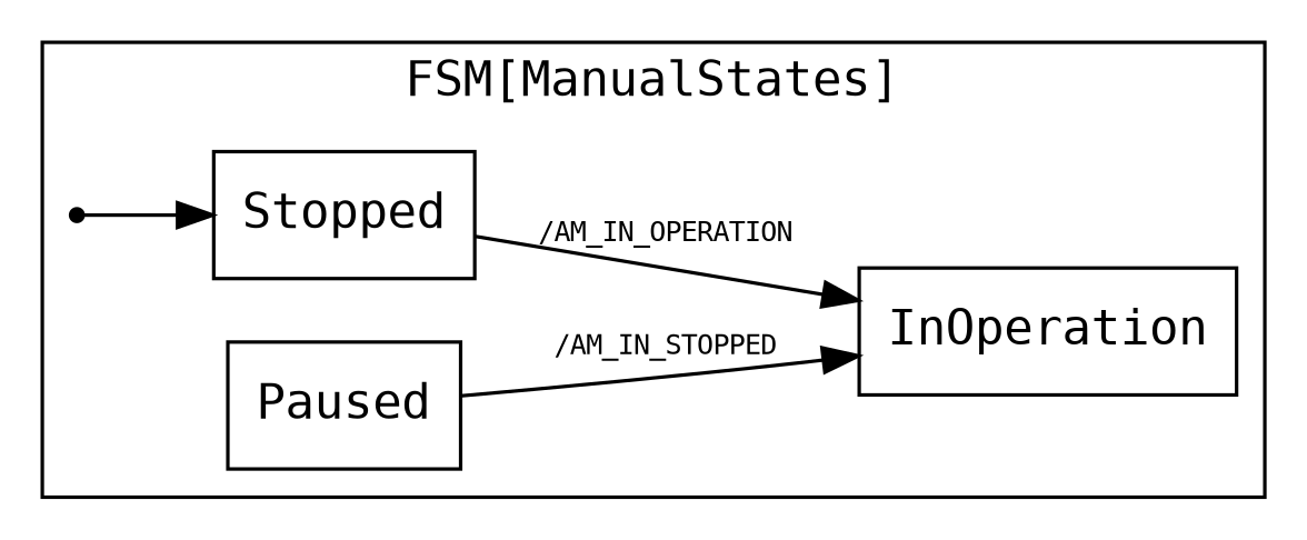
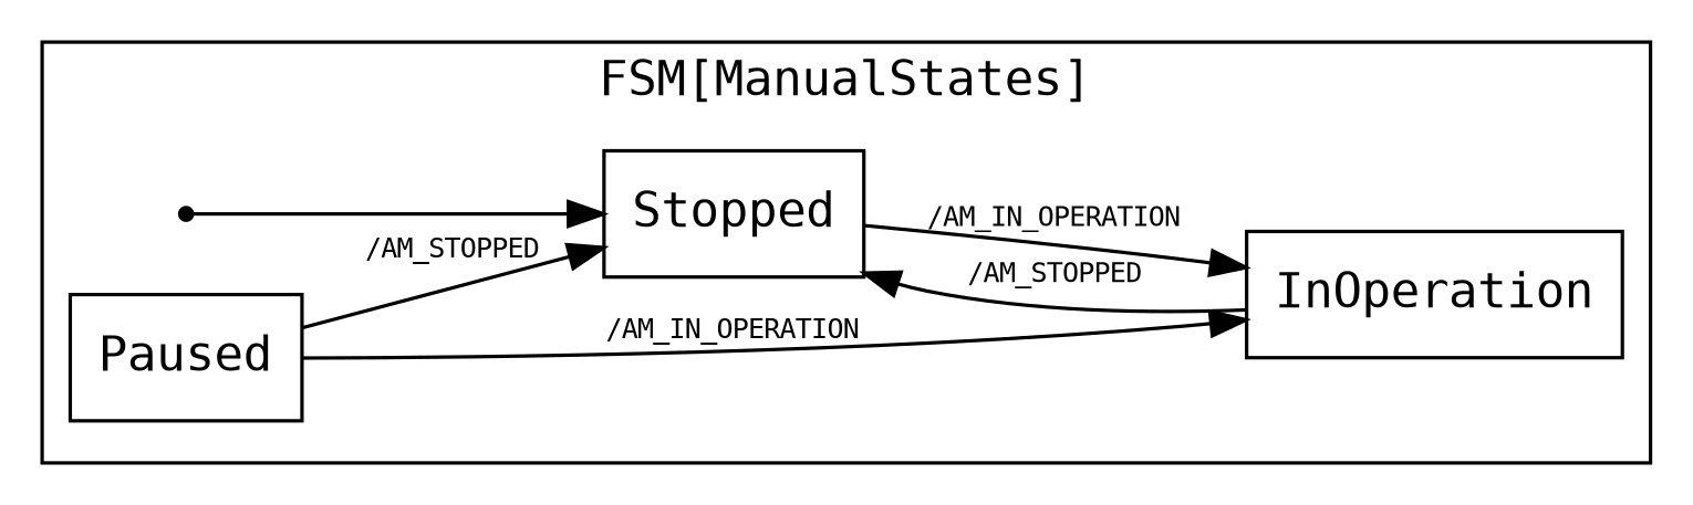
  digraph {
    compound=true
    fontname="DejaVu Sans Mono"
    rankdir=LR
    node [fontname="DejaVu Sans Mono" shape=box]
    edge [fontname="DejaVu Sans Mono" fontsize=8]
    "0start" [shape=point]
    n2 [label=Stopped]
    n3 [label=InOperation]
    n4 [label=Paused]
    subgraph cluster_1 {
      label="FSM[ManualStates]"
      "0start"
      n2
      n3
      n4
    }
    "0start" -> n2
    n2 -> n3 [label="/AM_IN_OPERATION"]
-   n4 -> n3 [label="/AM_IN_STOPPED"]
+   n3 -> n2 [label="/AM_STOPPED"]
+   n4 -> n2 [label="/AM_STOPPED"]
+   n4 -> n3 [label="/AM_IN_OPERATION"]
  }
